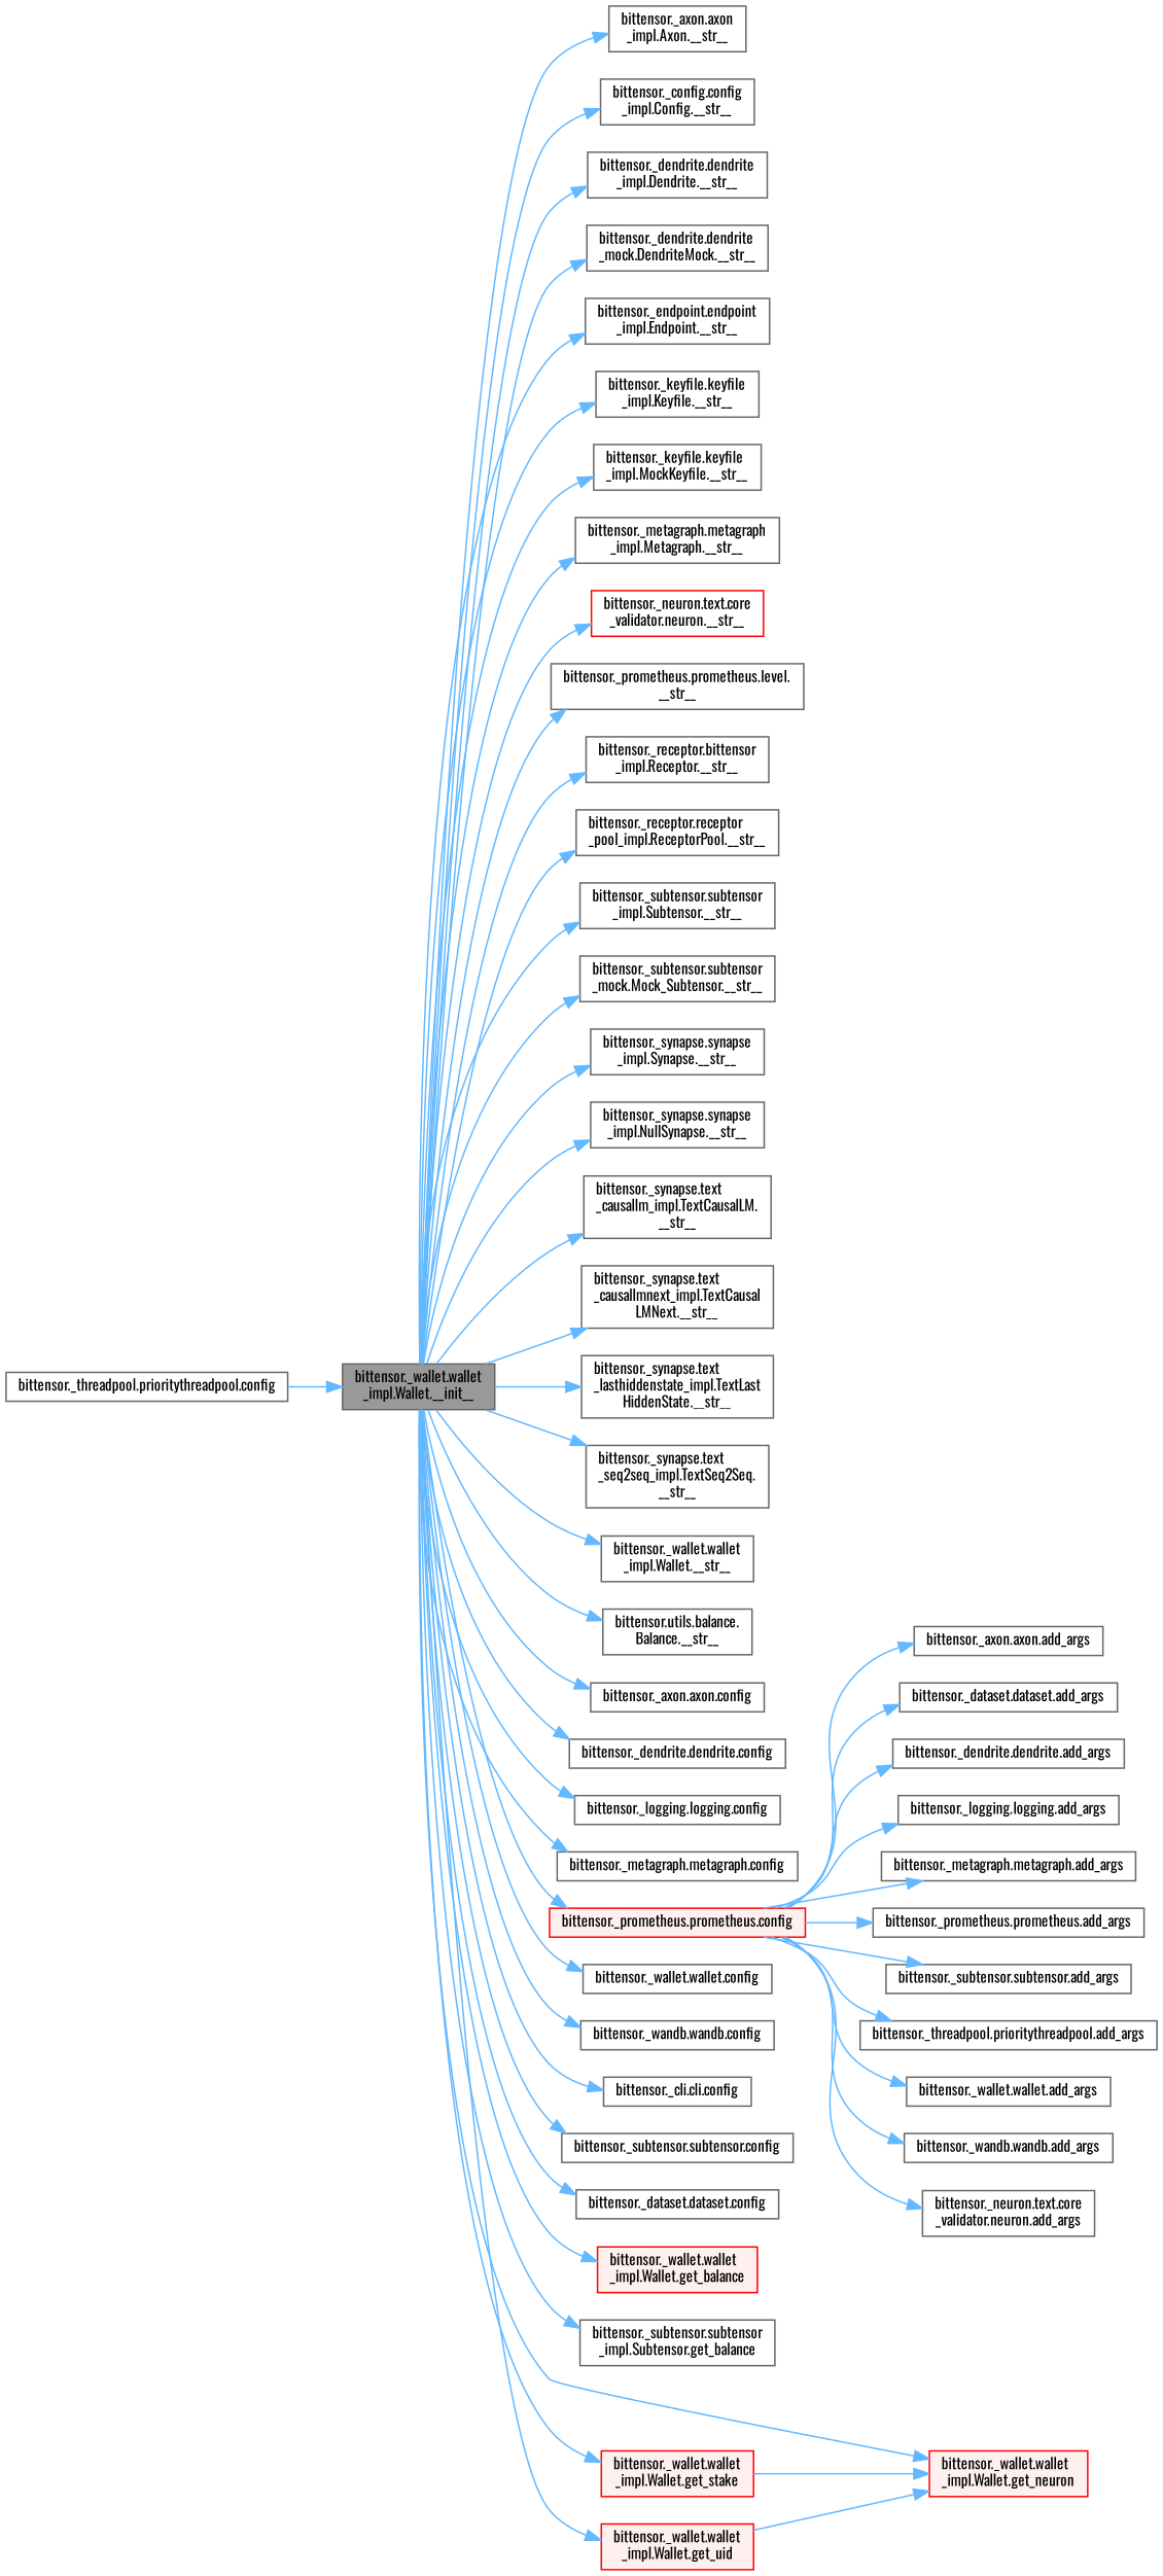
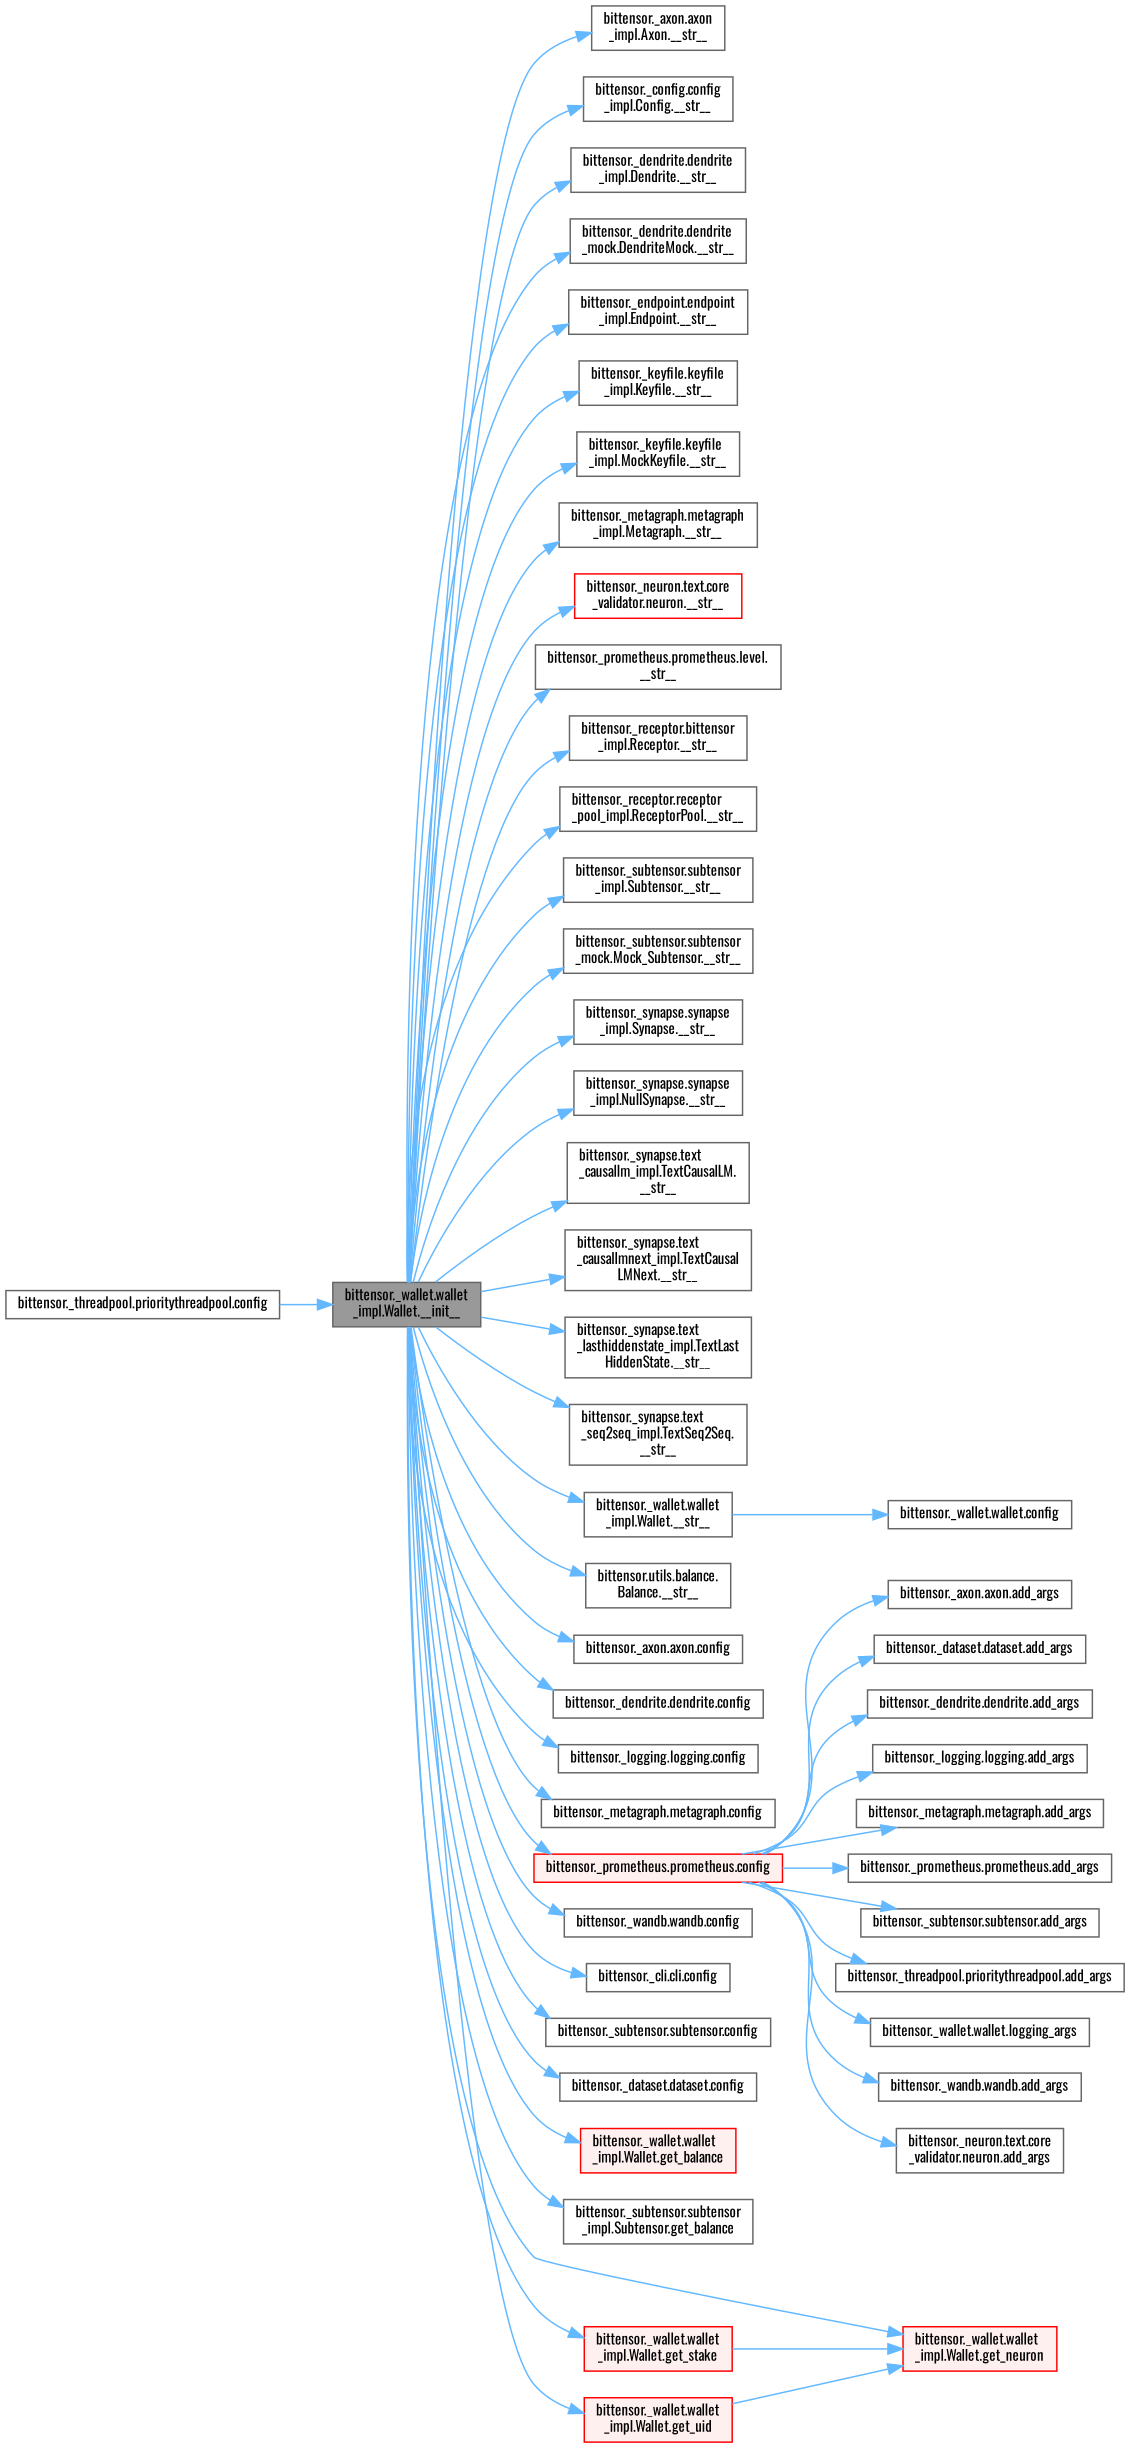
  digraph {
    fontname=Oswald
    rankdir=LR
    node [color=grey40 fillcolor=white fontname=Oswald fontsize=10 shape=box style=filled]
    edge [color=steelblue1 fontname=Oswald fontsize=10 labelfontname=Helvetica labelfontsize=10 style=solid]
    n1 [color=gray40 fillcolor=grey60 fontcolor=black height=0.2 label="bittensor._wallet.wallet\l_impl.Wallet.__init__" width=0.4]
    n2 [height=0.2 label="bittensor._axon.axon\l_impl.Axon.__str__" width=0.4]
    n3 [height=0.2 label="bittensor._config.config\l_impl.Config.__str__" width=0.4]
    n4 [height=0.2 label="bittensor._dendrite.dendrite\l_impl.Dendrite.__str__" width=0.4]
    n5 [height=0.2 label="bittensor._dendrite.dendrite\l_mock.DendriteMock.__str__" width=0.4]
    n6 [height=0.2 label="bittensor._endpoint.endpoint\l_impl.Endpoint.__str__" width=0.4]
    n7 [height=0.2 label="bittensor._keyfile.keyfile\l_impl.Keyfile.__str__" width=0.4]
    n8 [height=0.2 label="bittensor._keyfile.keyfile\l_impl.MockKeyfile.__str__" width=0.4]
    n9 [height=0.2 label="bittensor._metagraph.metagraph\l_impl.Metagraph.__str__" width=0.4]
    n10 [color=red height=0.2 label="bittensor._neuron.text.core\l_validator.neuron.__str__" width=0.4]
    n11 [height=0.2 label="bittensor._prometheus.prometheus.level.\l__str__" width=0.4]
    n12 [height=0.2 label="bittensor._receptor.bittensor\l_impl.Receptor.__str__" width=0.4]
    n13 [height=0.2 label="bittensor._receptor.receptor\l_pool_impl.ReceptorPool.__str__" width=0.4]
    n14 [height=0.2 label="bittensor._subtensor.subtensor\l_impl.Subtensor.__str__" width=0.4]
    n15 [height=0.2 label="bittensor._subtensor.subtensor\l_mock.Mock_Subtensor.__str__" width=0.4]
    n16 [height=0.2 label="bittensor._synapse.synapse\l_impl.Synapse.__str__" width=0.4]
    n17 [height=0.2 label="bittensor._synapse.synapse\l_impl.NullSynapse.__str__" width=0.4]
    n18 [height=0.2 label="bittensor._synapse.text\l_causallm_impl.TextCausalLM.\l__str__" width=0.4]
    n19 [height=0.2 label="bittensor._synapse.text\l_causallmnext_impl.TextCausal\lLMNext.__str__" width=0.4]
    n20 [height=0.2 label="bittensor._synapse.text\l_lasthiddenstate_impl.TextLast\lHiddenState.__str__" width=0.4]
    n21 [height=0.2 label="bittensor._synapse.text\l_seq2seq_impl.TextSeq2Seq.\l__str__" width=0.4]
    n22 [height=0.2 label="bittensor._wallet.wallet\l_impl.Wallet.__str__" width=0.4]
    n23 [height=0.2 label="bittensor.utils.balance.\lBalance.__str__" width=0.4]
    n24 [height=0.2 label="bittensor._axon.axon.config" width=0.4]
    n25 [height=0.2 label="bittensor._dendrite.dendrite.config" width=0.4]
    n26 [height=0.2 label="bittensor._logging.logging.config" width=0.4]
    n27 [height=0.2 label="bittensor._metagraph.metagraph.config" width=0.4]
    n28 [color=red fillcolor="#FFF0F0" height=0.2 label="bittensor._prometheus.prometheus.config" width=0.4]
    n29 [height=0.2 label="bittensor._wallet.wallet.config" width=0.4]
    n30 [height=0.2 label="bittensor._wandb.wandb.config" width=0.4]
    n31 [height=0.2 label="bittensor._cli.cli.config" width=0.4]
    n32 [height=0.2 label="bittensor._subtensor.subtensor.config" width=0.4]
    n33 [height=0.2 label="bittensor._dataset.dataset.config" width=0.4]
    n34 [color=red fillcolor="#FFF0F0" height=0.2 label="bittensor._wallet.wallet\l_impl.Wallet.get_balance" width=0.4]
    n35 [height=0.2 label="bittensor._subtensor.subtensor\l_impl.Subtensor.get_balance" width=0.4]
    n36 [color=red fillcolor="#FFF0F0" height=0.2 label="bittensor._wallet.wallet\l_impl.Wallet.get_neuron" width=0.4]
    n37 [color=red fillcolor="#FFF0F0" height=0.2 label="bittensor._wallet.wallet\l_impl.Wallet.get_stake" width=0.4]
    n38 [color=red fillcolor="#FFF0F0" height=0.2 label="bittensor._wallet.wallet\l_impl.Wallet.get_uid" width=0.4]
    n39 [height=0.2 label="bittensor._axon.axon.add_args" width=0.4]
    n40 [height=0.2 label="bittensor._dataset.dataset.add_args" width=0.4]
    n41 [height=0.2 label="bittensor._dendrite.dendrite.add_args" width=0.4]
    n42 [height=0.2 label="bittensor._logging.logging.add_args" width=0.4]
    n43 [height=0.2 label="bittensor._metagraph.metagraph.add_args" width=0.4]
    n44 [height=0.2 label="bittensor._prometheus.prometheus.add_args" width=0.4]
    n45 [height=0.2 label="bittensor._subtensor.subtensor.add_args" width=0.4]
    n46 [height=0.2 label="bittensor._threadpool.prioritythreadpool.add_args" width=0.4]
-   n47 [height=0.2 label="bittensor._wallet.wallet.add_args" width=0.4]
+   n47 [height=0.2 label="bittensor._wallet.wallet.logging_args" width=0.4]
    n48 [height=0.2 label="bittensor._wandb.wandb.add_args" width=0.4]
    n49 [height=0.2 label="bittensor._neuron.text.core\l_validator.neuron.add_args" width=0.4]
    n50 [height=0.2 label="bittensor._threadpool.prioritythreadpool.config" width=0.4]
    n1 -> n2
    n1 -> n3
    n1 -> n4
    n1 -> n5
    n1 -> n6
    n1 -> n7
    n1 -> n8
    n1 -> n9
    n1 -> n10
    n1 -> n11
    n1 -> n12
    n1 -> n13
    n1 -> n14
    n1 -> n15
    n1 -> n16
    n1 -> n17
    n1 -> n18
    n1 -> n19
    n1 -> n20
    n1 -> n21
    n1 -> n22
    n1 -> n23
    n1 -> n24
    n1 -> n25
    n1 -> n26
    n1 -> n27
    n1 -> n28
-   n1 -> n29
+   n22 -> n29
    n1 -> n30
    n1 -> n31
    n1 -> n32
    n1 -> n33
    n1 -> n34
    n1 -> n35
    n1 -> n36
    n1 -> n37
    n1 -> n38
    n28 -> n39
    n28 -> n40
    n28 -> n41
    n28 -> n42
    n28 -> n43
    n28 -> n44
    n28 -> n45
    n28 -> n46
    n28 -> n47
    n28 -> n48
    n28 -> n49
    n37 -> n36
    n38 -> n36
    n50 -> n1
  }
